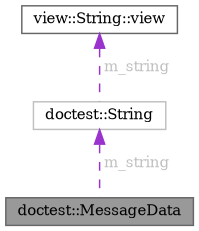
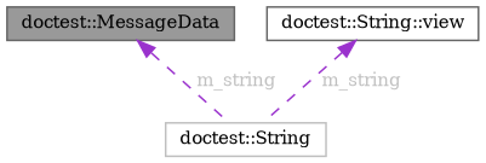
  digraph {
    fontname="DejaVu Serif"
    node [color=gray40 fillcolor=white fontname="DejaVu Serif" fontsize=10 shape=box style=filled]
    edge [color=darkorchid3 dir=back fontcolor=grey fontname="DejaVu Serif" fontsize=10 labelfontname=Helvetica labelfontsize=10 style=dashed]
    n1 [fillcolor=grey60 fontcolor=black height=0.2 label="doctest::MessageData" width=0.4]
    n2 [color=grey75 height=0.2 label="doctest::String" width=0.4]
-   n3 [height=0.2 label="view::String::view" width=0.4]
-   n2 -> n1 [label=" m_string"]
+   n3 [height=0.2 label="doctest::String::view" width=0.4]
+   n1 -> n2 [label=" m_string"]
    n3 -> n2 [label=" m_string"]
  }
